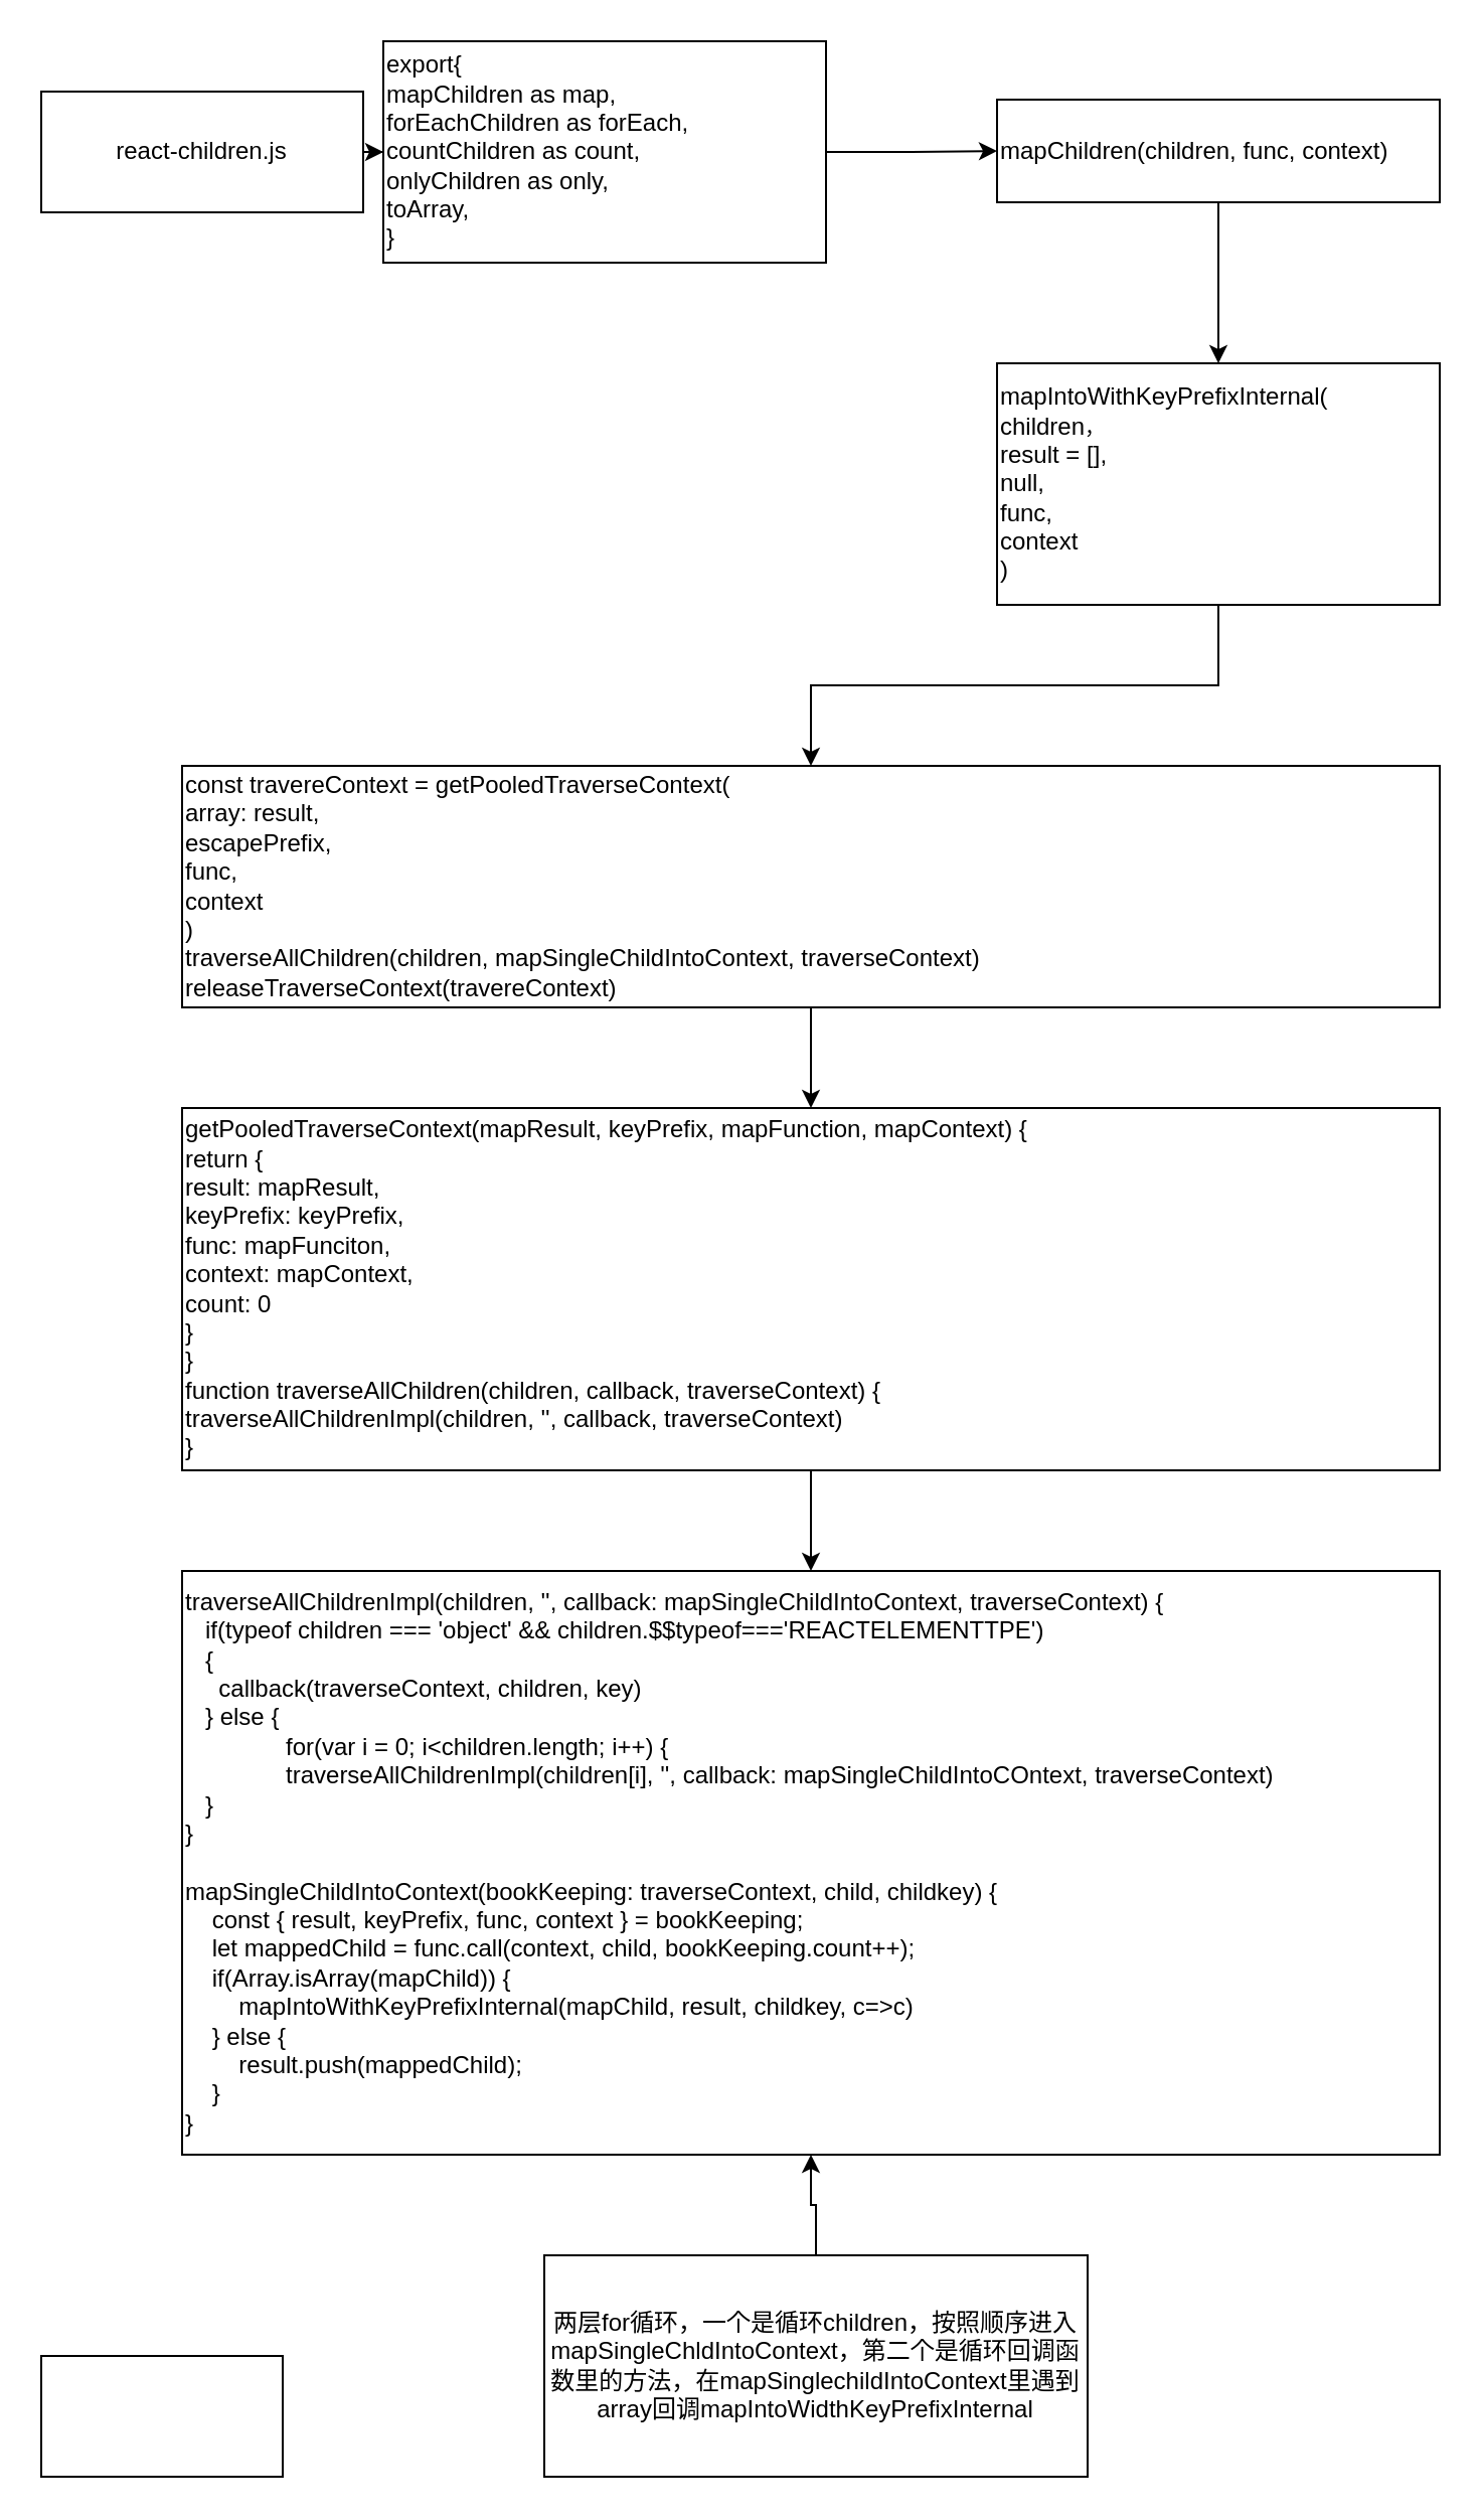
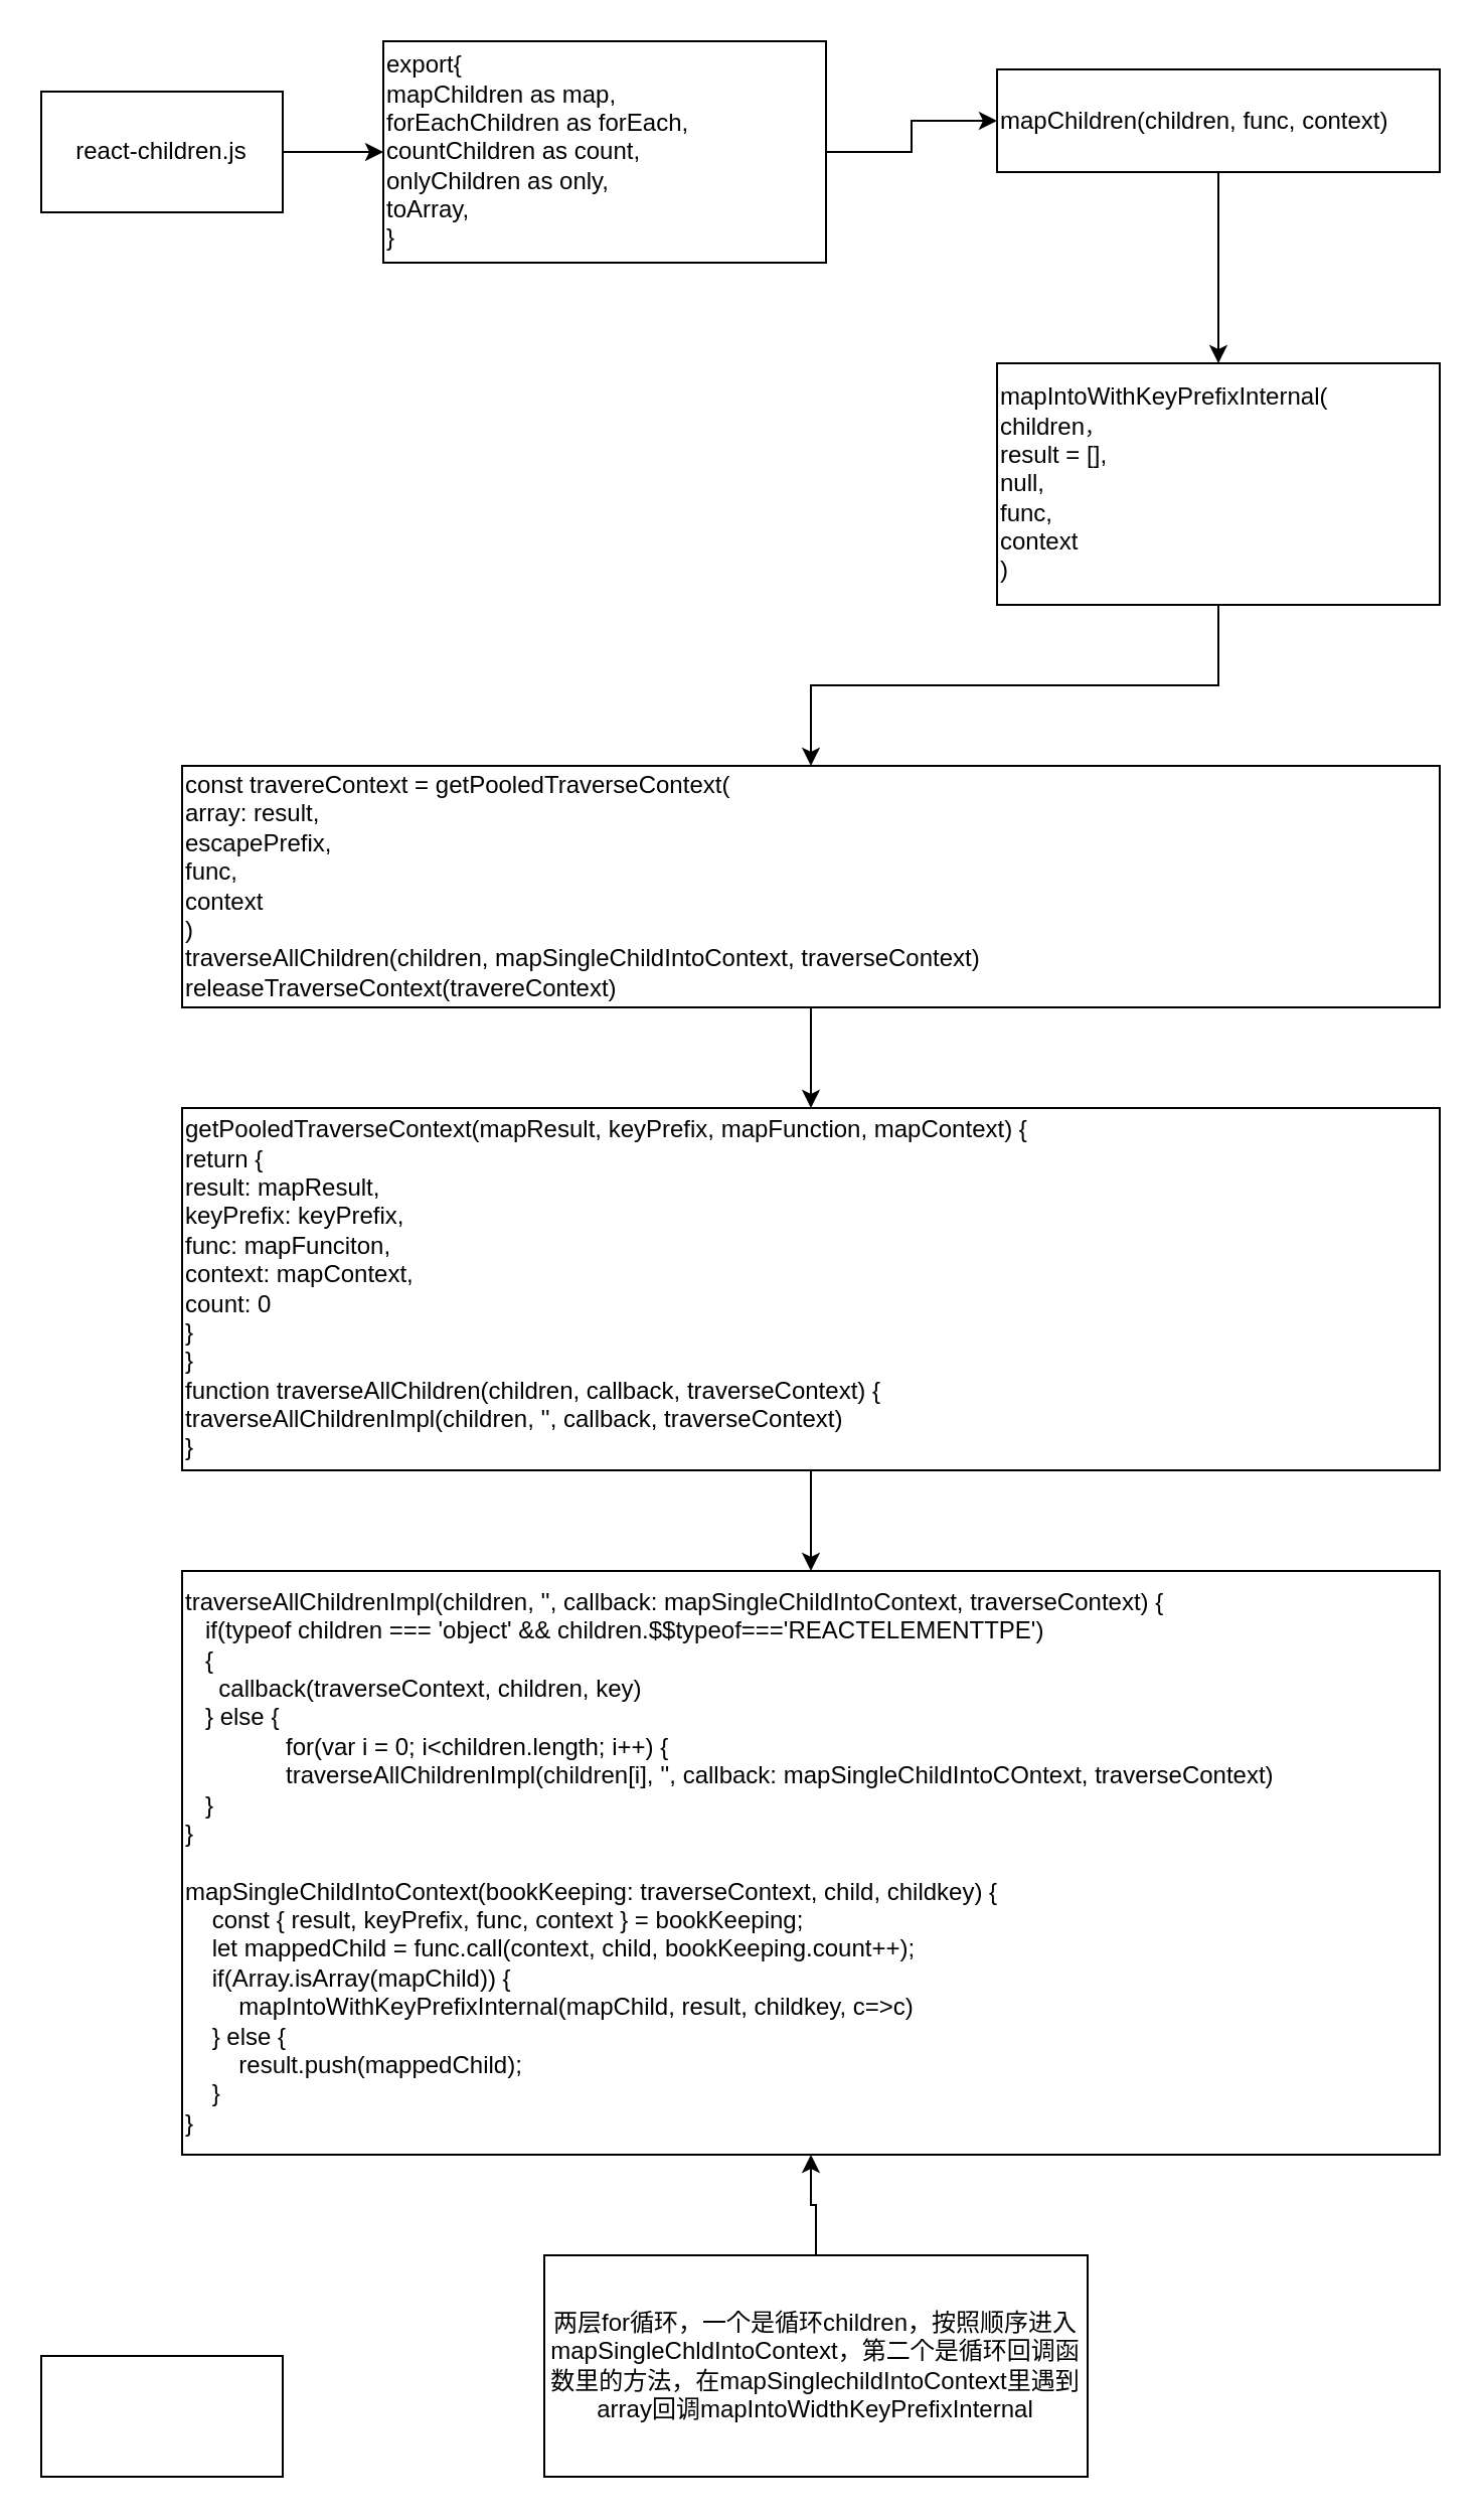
  <mxCell id="0" />
  <mxCell id="1" parent="0" />
  <mxCell id="2" value="" style="edgeStyle=orthogonalEdgeStyle;rounded=0;orthogonalLoop=1;jettySize=auto;html=1;" parent="1" source="3" target="5" edge="1"><mxGeometry relative="1" as="geometry" /></mxCell>
- <mxCell id="3" value="react-children.js&lt;br&gt;" style="rounded=0;whiteSpace=wrap;html=1;" parent="1" vertex="1"><mxGeometry x="20" y="45" width="160" height="60" as="geometry" /></mxCell>
+ <mxCell id="3" value="react-children.js&lt;br&gt;" style="rounded=0;whiteSpace=wrap;html=1;" parent="1" vertex="1"><mxGeometry x="20" y="45" width="120" height="60" as="geometry" /></mxCell>
  <mxCell id="4" value="" style="edgeStyle=orthogonalEdgeStyle;rounded=0;orthogonalLoop=1;jettySize=auto;html=1;" parent="1" source="5" target="7" edge="1"><mxGeometry relative="1" as="geometry" /></mxCell>
  <mxCell id="5" value="export{&lt;br&gt;mapChildren as map,&lt;br&gt;forEachChildren as forEach,&lt;br&gt;countChildren as count,&lt;br&gt;onlyChildren as only,&lt;br&gt;toArray,&lt;br&gt;}" style="rounded=0;whiteSpace=wrap;html=1;align=left;" parent="1" vertex="1"><mxGeometry x="190" y="20" width="220" height="110" as="geometry" /></mxCell>
  <mxCell id="6" value="" style="edgeStyle=orthogonalEdgeStyle;rounded=0;orthogonalLoop=1;jettySize=auto;html=1;" parent="1" source="7" target="9" edge="1"><mxGeometry relative="1" as="geometry" /></mxCell>
- <mxCell id="7" value="mapChildren(children, func, context)&lt;br&gt;" style="rounded=0;whiteSpace=wrap;html=1;align=left;" parent="1" vertex="1"><mxGeometry x="495" y="49" width="220" height="51" as="geometry" /></mxCell>
+ <mxCell id="7" value="mapChildren(children, func, context)&lt;br&gt;" style="rounded=0;whiteSpace=wrap;html=1;align=left;" parent="1" vertex="1"><mxGeometry x="495" y="34" width="220" height="51" as="geometry" /></mxCell>
  <mxCell id="8" value="" style="edgeStyle=orthogonalEdgeStyle;rounded=0;orthogonalLoop=1;jettySize=auto;html=1;" parent="1" source="9" target="11" edge="1"><mxGeometry relative="1" as="geometry" /></mxCell>
  <mxCell id="9" value="mapIntoWithKeyPrefixInternal(&lt;br&gt;children&lt;span style=&quot;font-size: 10px&quot;&gt;，&lt;br&gt;&lt;/span&gt;result = [],&lt;br&gt;null,&lt;br&gt;func,&lt;br&gt;context&lt;br&gt;)" style="rounded=0;whiteSpace=wrap;html=1;align=left;" parent="1" vertex="1"><mxGeometry x="495" y="180" width="220" height="120" as="geometry" /></mxCell>
  <mxCell id="10" value="" style="edgeStyle=orthogonalEdgeStyle;rounded=0;orthogonalLoop=1;jettySize=auto;html=1;" parent="1" source="11" target="13" edge="1"><mxGeometry relative="1" as="geometry" /></mxCell>
  <mxCell id="11" value="const travereContext = getPooledTraverseContext(&lt;br&gt;array: result,&lt;br&gt;escapePrefix,&lt;br&gt;func,&lt;br&gt;context&lt;br&gt;)&lt;br&gt;traverseAllChildren(children, mapSingleChildIntoContext, traverseContext)&lt;br&gt;releaseTraverseContext(travereContext)" style="rounded=0;whiteSpace=wrap;html=1;align=left;" parent="1" vertex="1"><mxGeometry x="90" y="380" width="625" height="120" as="geometry" /></mxCell>
  <mxCell id="12" value="" style="edgeStyle=orthogonalEdgeStyle;rounded=0;orthogonalLoop=1;jettySize=auto;html=1;" parent="1" source="13" target="14" edge="1"><mxGeometry relative="1" as="geometry" /></mxCell>
  <mxCell id="13" value="getPooledTraverseContext(mapResult, keyPrefix, mapFunction, mapContext) {&lt;br&gt;return {&lt;br&gt;result: mapResult,&lt;br&gt;keyPrefix: keyPrefix,&lt;br&gt;func: mapFunciton,&lt;br&gt;context: mapContext,&lt;br&gt;count: 0&lt;br&gt;}&lt;br&gt;}&lt;br&gt;function traverseAllChildren(children, callback, traverseContext) {&lt;br&gt;traverseAllChildrenImpl(children, '', callback, traverseContext)&lt;br&gt;}" style="rounded=0;whiteSpace=wrap;html=1;align=left;" parent="1" vertex="1"><mxGeometry x="90" y="550" width="625" height="180" as="geometry" /></mxCell>
  <mxCell id="14" value="traverseAllChildrenImpl(children, '', callback: mapSingleChildIntoContext, traverseContext) {&lt;br&gt;&amp;nbsp; &amp;nbsp;if(typeof children === 'object' &amp;amp;&amp;amp; children.$$typeof==='REACTELEMENTTPE')&lt;br&gt;&amp;nbsp; &amp;nbsp;{&lt;br&gt;&amp;nbsp; &amp;nbsp; &amp;nbsp;callback(traverseContext, children, key)&lt;br&gt;&amp;nbsp; &amp;nbsp;} else {&lt;br&gt;&amp;nbsp; &amp;nbsp; &amp;nbsp; &amp;nbsp; &amp;nbsp; &amp;nbsp; &amp;nbsp; &amp;nbsp;for(var i = 0; i&amp;lt;children.length; i++) {&lt;br&gt;&amp;nbsp; &amp;nbsp; &amp;nbsp; &amp;nbsp; &amp;nbsp; &amp;nbsp; &amp;nbsp; &amp;nbsp;traverseAllChildrenImpl(children[i], '', callback: mapSingleChildIntoCOntext, traverseContext)&lt;br&gt;&amp;nbsp; &amp;nbsp;}&lt;br&gt;}&lt;br&gt;&lt;br&gt;mapSingleChildIntoContext(bookKeeping: traverseContext, child, childkey) {&lt;br&gt;&amp;nbsp; &amp;nbsp; const { result, keyPrefix, func, context } = bookKeeping;&lt;br&gt;&amp;nbsp; &amp;nbsp; let mappedChild = func.call(context, child, bookKeeping.count++);&lt;br&gt;&amp;nbsp; &amp;nbsp; if(Array.isArray(mapChild)) {&lt;br&gt;&amp;nbsp; &amp;nbsp; &amp;nbsp; &amp;nbsp; mapIntoWithKeyPrefixInternal(mapChild, result, childkey, c=&amp;gt;c)&lt;br&gt;&amp;nbsp; &amp;nbsp; } else {&lt;br&gt;&amp;nbsp; &amp;nbsp; &amp;nbsp; &amp;nbsp; result.push(mappedChild);&lt;br&gt;&amp;nbsp; &amp;nbsp; }&lt;br&gt;}" style="rounded=0;whiteSpace=wrap;html=1;align=left;" parent="1" vertex="1"><mxGeometry x="90" y="780" width="625" height="290" as="geometry" /></mxCell>
  <mxCell id="15" value="" style="edgeStyle=orthogonalEdgeStyle;rounded=0;orthogonalLoop=1;jettySize=auto;html=1;" parent="1" source="16" target="14" edge="1"><mxGeometry relative="1" as="geometry" /></mxCell>
  <mxCell id="16" value="两层for循环，一个是循环children，按照顺序进入mapSingleChldIntoContext，第二个是循环回调函数里的方法，在mapSinglechildIntoContext里遇到array回调mapIntoWidthKeyPrefixInternal" style="rounded=0;whiteSpace=wrap;html=1;" parent="1" vertex="1"><mxGeometry x="270" y="1120" width="270" height="110" as="geometry" /></mxCell>
  <mxCell id="17" value="" style="rounded=0;whiteSpace=wrap;html=1;" parent="1" vertex="1"><mxGeometry x="20" y="1170" width="120" height="60" as="geometry" /></mxCell>
